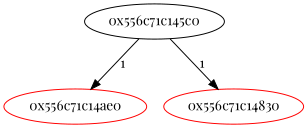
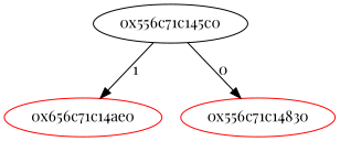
  digraph {
    fontname="Playfair Display"
    node [fontname="Playfair Display" color=red]
    edge [fontname="Playfair Display"]
    "0x556c71c145c0" [color=""]
-   "0x556c71c14ae0"
+   "0x556c71c14ae0" [label="0x656c71c14ae0"]
    "0x556c71c14830"
    "0x556c71c145c0" -> "0x556c71c14ae0" [label=1]
-   "0x556c71c145c0" -> "0x556c71c14830" [label=1]
+   "0x556c71c145c0" -> "0x556c71c14830" [label=0]
  }
